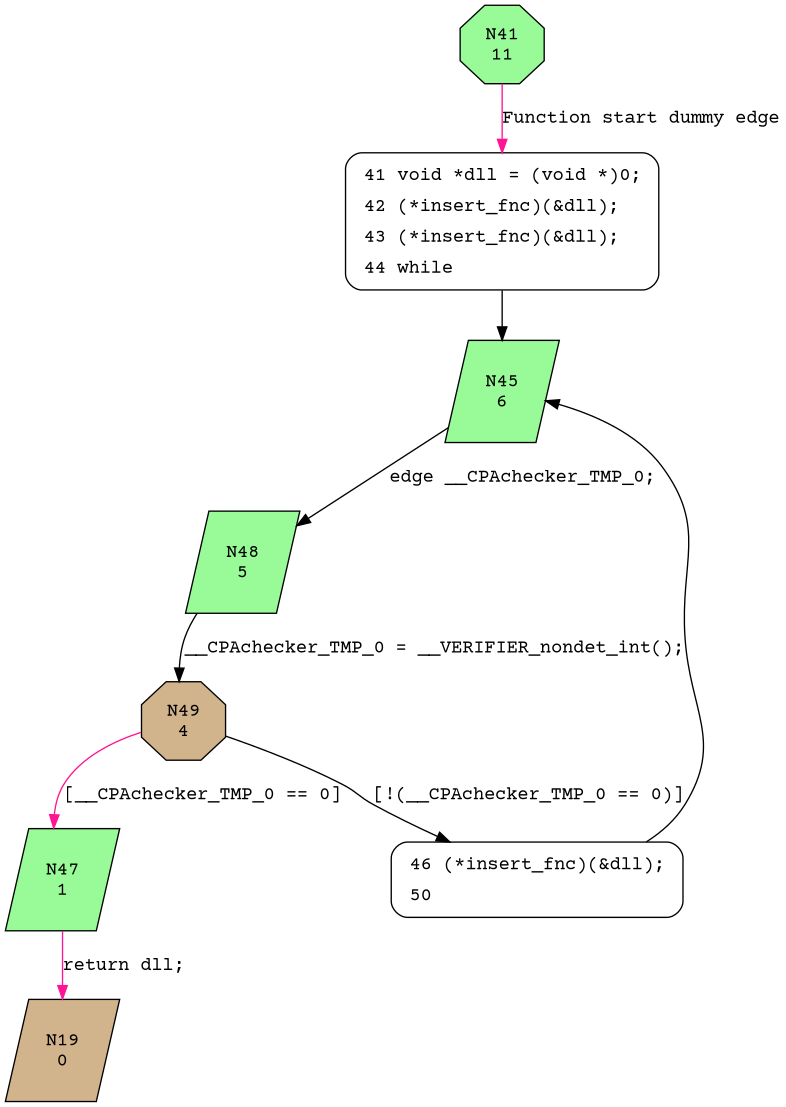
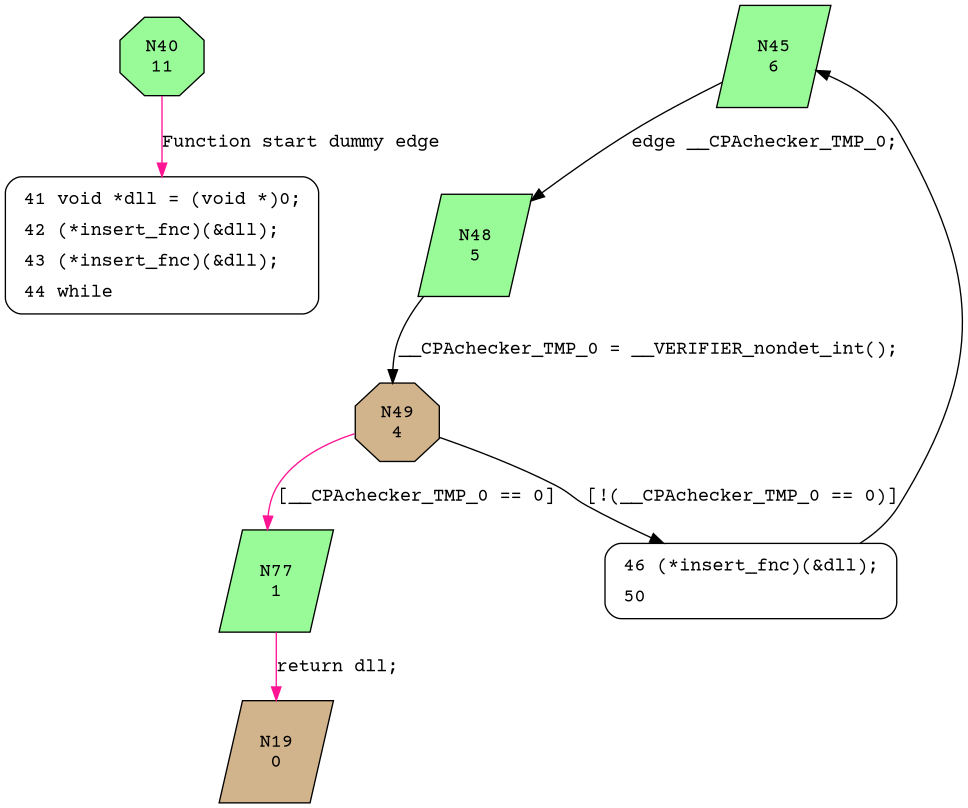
  digraph {
    fontname="Courier Prime"
    node [fillcolor=palegreen fontname="Courier Prime" shape=parallelogram style=filled]
    edge [color=black fontname="Courier Prime"]
-   n1 [label="N41\n11" shape=octagon]
+   n1 [label="N40\n11" shape=octagon]
    n2 [fillcolor=white label=<<table border="0" cellborder="0" cellpadding="3" bgcolor="white"><tr><td align="right">41</td><td align="left">void *dll = (void *)0;</td></tr><tr><td align="right">42</td><td align="left">(*insert_fnc)(&amp;dll);</td></tr><tr><td align="right">43</td><td align="left">(*insert_fnc)(&amp;dll);</td></tr><tr><td align="right">44</td><td align="left">while</td></tr></table>> penwidth=1 shape=Mrecord style="filled,bold"]
    n3 [label="N45\n6"]
    n4 [label="N48\n5"]
    n5 [fillcolor=tan label="N49\n4" shape=octagon]
-   n6 [label="N47\n1"]
+   n6 [label="N77\n1"]
    n7 [fillcolor=white label=<<table border="0" cellborder="0" cellpadding="3" bgcolor="white"><tr><td align="right">46</td><td align="left">(*insert_fnc)(&amp;dll);</td></tr><tr><td align="right">50</td><td align="left"></td></tr></table>> penwidth=1 shape=Mrecord style="filled,bold"]
    n8 [fillcolor=tan label="N19\n0"]
    n1 -> n2 [color=deeppink label="Function start dummy edge"]
-   n2 -> n3
    n3 -> n4 [label="edge __CPAchecker_TMP_0;"]
    n4 -> n5 [label="__CPAchecker_TMP_0 = __VERIFIER_nondet_int();"]
    n5 -> n6 [color=deeppink label="[__CPAchecker_TMP_0 == 0]"]
    n5 -> n7 [label="[!(__CPAchecker_TMP_0 == 0)]"]
    n6 -> n8 [color=deeppink label="return dll;"]
    n7 -> n3
  }
